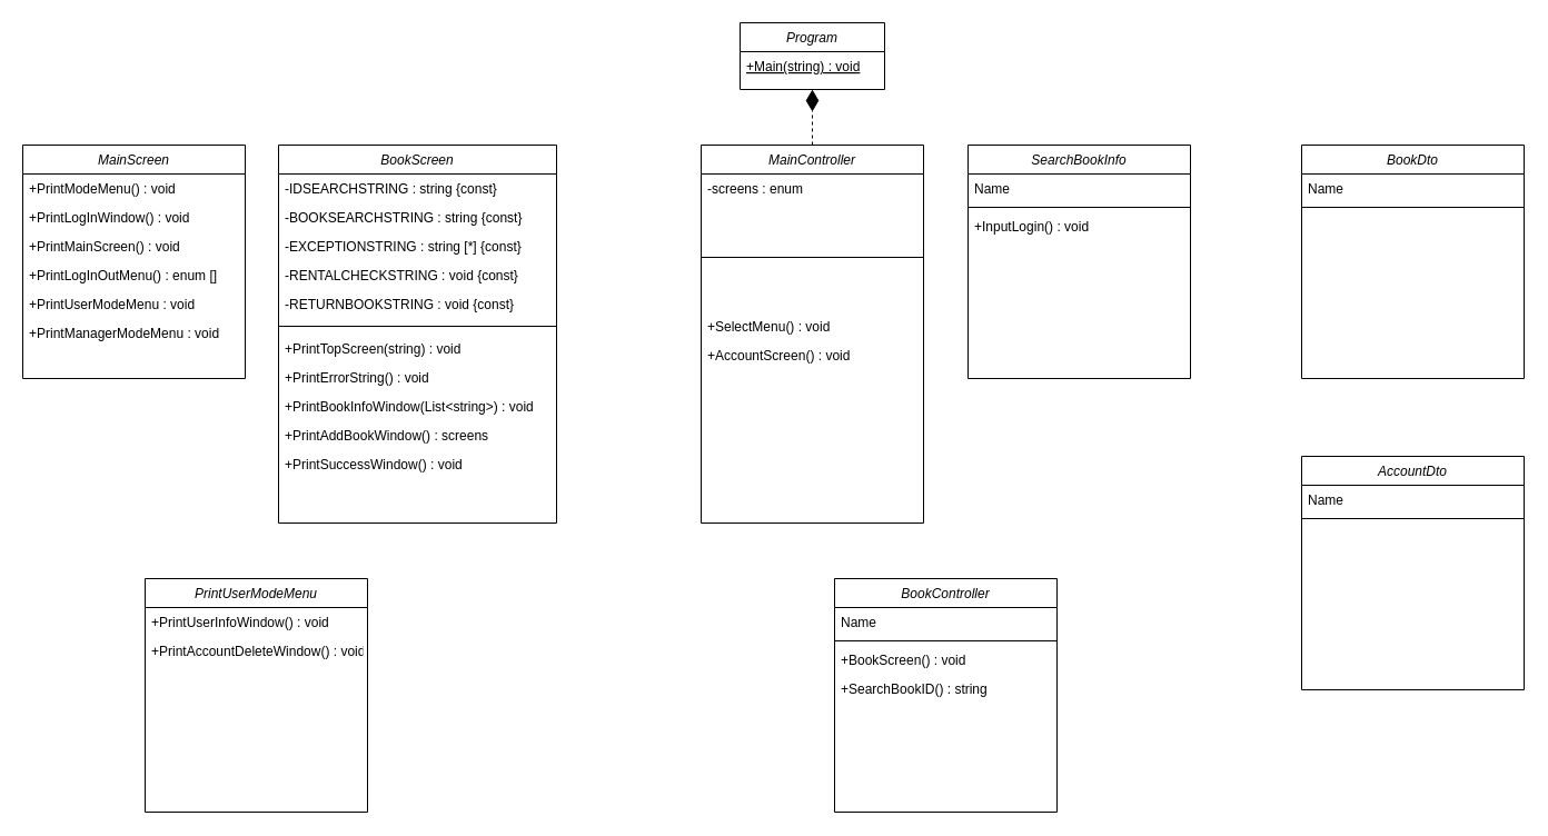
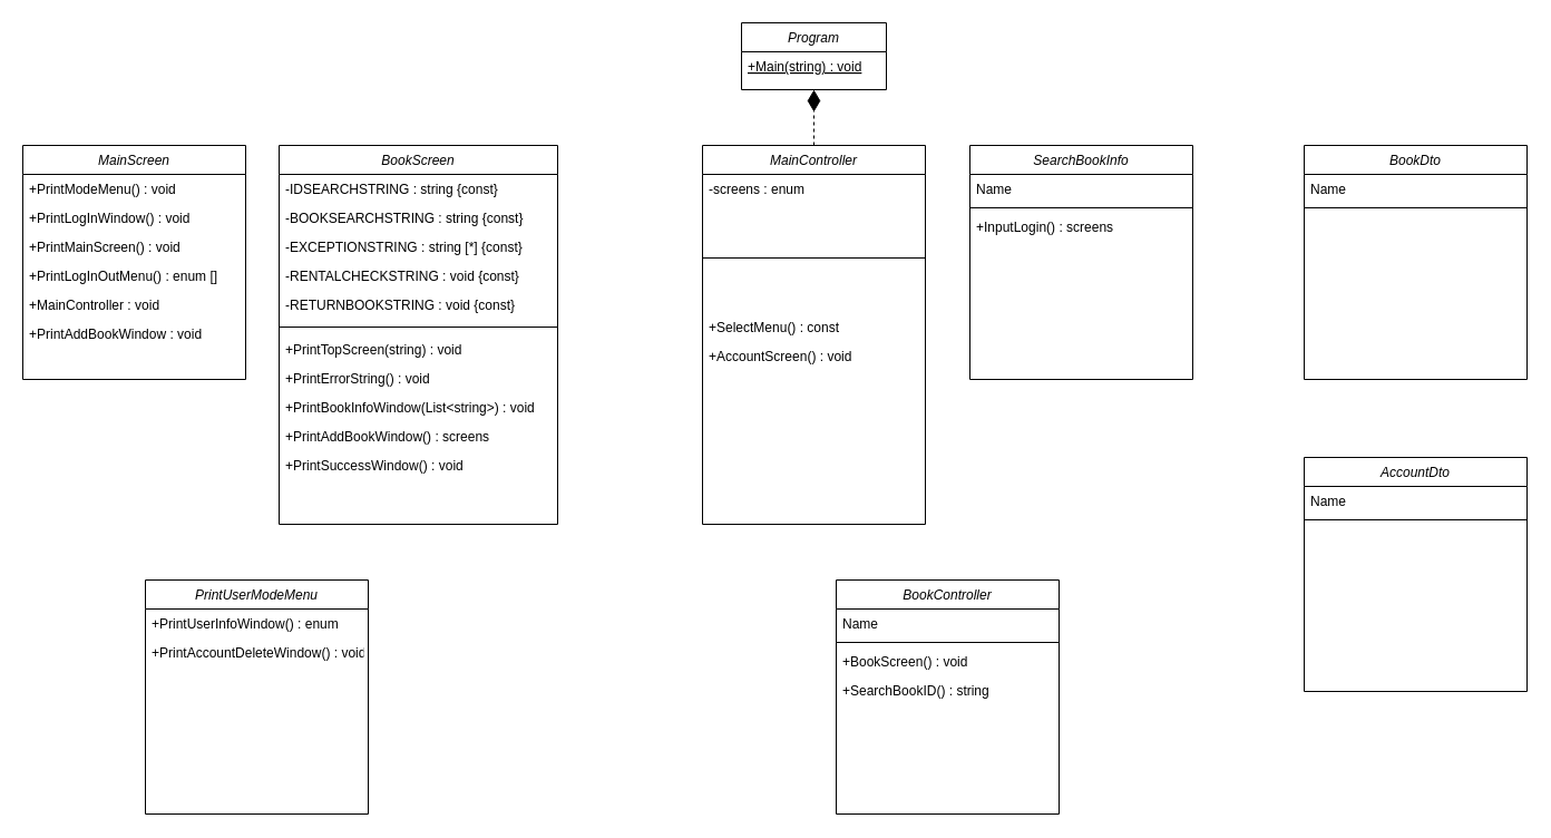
  <mxCell id="0" />
  <mxCell id="1" parent="0" />
  <mxCell id="2" value="MainController" style="swimlane;fontStyle=2;align=center;verticalAlign=top;childLayout=stackLayout;horizontal=1;startSize=26;horizontalStack=0;resizeParent=1;resizeLast=0;collapsible=1;marginBottom=0;rounded=0;shadow=0;strokeWidth=1;" parent="1" vertex="1"><mxGeometry x="630" y="130" width="200" height="340" as="geometry"><mxRectangle x="230" y="140" width="160" height="26" as="alternateBounds" /></mxGeometry></mxCell>
  <mxCell id="3" value="-screens : enum" style="text;align=left;verticalAlign=top;spacingLeft=4;spacingRight=4;overflow=hidden;rotatable=0;points=[[0,0.5],[1,0.5]];portConstraint=eastwest;" parent="2" vertex="1"><mxGeometry y="26" width="200" height="26" as="geometry" /></mxCell>
  <mxCell id="4" value="" style="line;html=1;strokeWidth=1;align=left;verticalAlign=middle;spacingTop=-1;spacingLeft=3;spacingRight=3;rotatable=0;labelPosition=right;points=[];portConstraint=eastwest;" parent="2" vertex="1"><mxGeometry y="52" width="200" height="98" as="geometry" /></mxCell>
- <mxCell id="5" value="+SelectMenu() : void" style="text;align=left;verticalAlign=top;spacingLeft=4;spacingRight=4;overflow=hidden;rotatable=0;points=[[0,0.5],[1,0.5]];portConstraint=eastwest;" vertex="1" parent="2"><mxGeometry y="150" width="200" height="26" as="geometry" /></mxCell>
+ <mxCell id="5" value="+SelectMenu() : const" style="text;align=left;verticalAlign=top;spacingLeft=4;spacingRight=4;overflow=hidden;rotatable=0;points=[[0,0.5],[1,0.5]];portConstraint=eastwest;" vertex="1" parent="2"><mxGeometry y="150" width="200" height="26" as="geometry" /></mxCell>
  <mxCell id="6" value="+AccountScreen() : void" style="text;align=left;verticalAlign=top;spacingLeft=4;spacingRight=4;overflow=hidden;rotatable=0;points=[[0,0.5],[1,0.5]];portConstraint=eastwest;" vertex="1" parent="2"><mxGeometry y="176" width="200" height="26" as="geometry" /></mxCell>
  <mxCell id="7" value="Program" style="swimlane;fontStyle=2;align=center;verticalAlign=top;childLayout=stackLayout;horizontal=1;startSize=26;horizontalStack=0;resizeParent=1;resizeLast=0;collapsible=1;marginBottom=0;rounded=0;shadow=0;strokeWidth=1;" vertex="1" parent="1"><mxGeometry x="665" y="20" width="130" height="60" as="geometry"><mxRectangle x="230" y="140" width="160" height="26" as="alternateBounds" /></mxGeometry></mxCell>
  <mxCell id="8" value="+Main(string) : void" style="text;align=left;verticalAlign=top;spacingLeft=4;spacingRight=4;overflow=hidden;rotatable=0;points=[[0,0.5],[1,0.5]];portConstraint=eastwest;fontStyle=4" vertex="1" parent="7"><mxGeometry y="26" width="130" height="26" as="geometry" /></mxCell>
  <mxCell id="9" value="" style="endArrow=diamondThin;html=1;rounded=0;entryX=0.5;entryY=1;entryDx=0;entryDy=0;endFill=1;endSize=17;strokeColor=#000000;exitX=0.5;exitY=0;exitDx=0;exitDy=0;dashed=1;" edge="1" parent="1" source="2" target="7"><mxGeometry width="50" height="50" relative="1" as="geometry"><mxPoint x="950" y="250" as="sourcePoint" /><mxPoint x="1020" y="210" as="targetPoint" /></mxGeometry></mxCell>
  <mxCell id="10" value="SearchBookInfo" style="swimlane;fontStyle=2;align=center;verticalAlign=top;childLayout=stackLayout;horizontal=1;startSize=26;horizontalStack=0;resizeParent=1;resizeLast=0;collapsible=1;marginBottom=0;rounded=0;shadow=0;strokeWidth=1;" vertex="1" parent="1"><mxGeometry x="870" y="130" width="200" height="210" as="geometry"><mxRectangle x="230" y="140" width="160" height="26" as="alternateBounds" /></mxGeometry></mxCell>
  <mxCell id="11" value="Name" style="text;align=left;verticalAlign=top;spacingLeft=4;spacingRight=4;overflow=hidden;rotatable=0;points=[[0,0.5],[1,0.5]];portConstraint=eastwest;" vertex="1" parent="10"><mxGeometry y="26" width="200" height="26" as="geometry" /></mxCell>
  <mxCell id="12" value="" style="line;html=1;strokeWidth=1;align=left;verticalAlign=middle;spacingTop=-1;spacingLeft=3;spacingRight=3;rotatable=0;labelPosition=right;points=[];portConstraint=eastwest;" vertex="1" parent="10"><mxGeometry y="52" width="200" height="8" as="geometry" /></mxCell>
- <mxCell id="13" value="+InputLogin() : void" style="text;align=left;verticalAlign=top;spacingLeft=4;spacingRight=4;overflow=hidden;rotatable=0;points=[[0,0.5],[1,0.5]];portConstraint=eastwest;" vertex="1" parent="10"><mxGeometry y="60" width="200" height="26" as="geometry" /></mxCell>
+ <mxCell id="13" value="+InputLogin() : screens" style="text;align=left;verticalAlign=top;spacingLeft=4;spacingRight=4;overflow=hidden;rotatable=0;points=[[0,0.5],[1,0.5]];portConstraint=eastwest;" vertex="1" parent="10"><mxGeometry y="60" width="200" height="26" as="geometry" /></mxCell>
  <mxCell id="14" value="BookController" style="swimlane;fontStyle=2;align=center;verticalAlign=top;childLayout=stackLayout;horizontal=1;startSize=26;horizontalStack=0;resizeParent=1;resizeLast=0;collapsible=1;marginBottom=0;rounded=0;shadow=0;strokeWidth=1;" vertex="1" parent="1"><mxGeometry x="750" y="520" width="200" height="210" as="geometry"><mxRectangle x="230" y="140" width="160" height="26" as="alternateBounds" /></mxGeometry></mxCell>
  <mxCell id="15" value="Name" style="text;align=left;verticalAlign=top;spacingLeft=4;spacingRight=4;overflow=hidden;rotatable=0;points=[[0,0.5],[1,0.5]];portConstraint=eastwest;" vertex="1" parent="14"><mxGeometry y="26" width="200" height="26" as="geometry" /></mxCell>
  <mxCell id="16" value="" style="line;html=1;strokeWidth=1;align=left;verticalAlign=middle;spacingTop=-1;spacingLeft=3;spacingRight=3;rotatable=0;labelPosition=right;points=[];portConstraint=eastwest;" vertex="1" parent="14"><mxGeometry y="52" width="200" height="8" as="geometry" /></mxCell>
  <mxCell id="17" value="+BookScreen() : void" style="text;align=left;verticalAlign=top;spacingLeft=4;spacingRight=4;overflow=hidden;rotatable=0;points=[[0,0.5],[1,0.5]];portConstraint=eastwest;" vertex="1" parent="14"><mxGeometry y="60" width="200" height="26" as="geometry" /></mxCell>
  <mxCell id="18" value="+SearchBookID() : string" style="text;align=left;verticalAlign=top;spacingLeft=4;spacingRight=4;overflow=hidden;rotatable=0;points=[[0,0.5],[1,0.5]];portConstraint=eastwest;" vertex="1" parent="14"><mxGeometry y="86" width="200" height="26" as="geometry" /></mxCell>
  <mxCell id="19" value="PrintUserModeMenu" style="swimlane;fontStyle=2;align=center;verticalAlign=top;childLayout=stackLayout;horizontal=1;startSize=26;horizontalStack=0;resizeParent=1;resizeLast=0;collapsible=1;marginBottom=0;rounded=0;shadow=0;strokeWidth=1;" vertex="1" parent="1"><mxGeometry x="130" y="520" width="200" height="210" as="geometry"><mxRectangle x="230" y="140" width="160" height="26" as="alternateBounds" /></mxGeometry></mxCell>
- <mxCell id="20" value="+PrintUserInfoWindow() : void" style="text;align=left;verticalAlign=top;spacingLeft=4;spacingRight=4;overflow=hidden;rotatable=0;points=[[0,0.5],[1,0.5]];portConstraint=eastwest;" vertex="1" parent="19"><mxGeometry y="26" width="200" height="26" as="geometry" /></mxCell>
+ <mxCell id="20" value="+PrintUserInfoWindow() : enum" style="text;align=left;verticalAlign=top;spacingLeft=4;spacingRight=4;overflow=hidden;rotatable=0;points=[[0,0.5],[1,0.5]];portConstraint=eastwest;" vertex="1" parent="19"><mxGeometry y="26" width="200" height="26" as="geometry" /></mxCell>
  <mxCell id="21" value="+PrintAccountDeleteWindow() : void" style="text;align=left;verticalAlign=top;spacingLeft=4;spacingRight=4;overflow=hidden;rotatable=0;points=[[0,0.5],[1,0.5]];portConstraint=eastwest;" vertex="1" parent="19"><mxGeometry y="52" width="200" height="26" as="geometry" /></mxCell>
  <mxCell id="22" value="BookScreen&#10;" style="swimlane;fontStyle=2;align=center;verticalAlign=top;childLayout=stackLayout;horizontal=1;startSize=26;horizontalStack=0;resizeParent=1;resizeLast=0;collapsible=1;marginBottom=0;rounded=0;shadow=0;strokeWidth=1;" vertex="1" parent="1"><mxGeometry x="250" y="130" width="250" height="340" as="geometry"><mxRectangle x="230" y="140" width="160" height="26" as="alternateBounds" /></mxGeometry></mxCell>
  <mxCell id="23" value="-IDSEARCHSTRING : string {const}" style="text;align=left;verticalAlign=top;spacingLeft=4;spacingRight=4;overflow=hidden;rotatable=0;points=[[0,0.5],[1,0.5]];portConstraint=eastwest;" vertex="1" parent="22"><mxGeometry y="26" width="250" height="26" as="geometry" /></mxCell>
  <mxCell id="24" value="-BOOKSEARCHSTRING : string {const}" style="text;align=left;verticalAlign=top;spacingLeft=4;spacingRight=4;overflow=hidden;rotatable=0;points=[[0,0.5],[1,0.5]];portConstraint=eastwest;" vertex="1" parent="22"><mxGeometry y="52" width="250" height="26" as="geometry" /></mxCell>
  <mxCell id="25" value="-EXCEPTIONSTRING : string [*] {const}" style="text;align=left;verticalAlign=top;spacingLeft=4;spacingRight=4;overflow=hidden;rotatable=0;points=[[0,0.5],[1,0.5]];portConstraint=eastwest;" vertex="1" parent="22"><mxGeometry y="78" width="250" height="26" as="geometry" /></mxCell>
  <mxCell id="26" value="-RENTALCHECKSTRING : void {const}" style="text;align=left;verticalAlign=top;spacingLeft=4;spacingRight=4;overflow=hidden;rotatable=0;points=[[0,0.5],[1,0.5]];portConstraint=eastwest;" vertex="1" parent="22"><mxGeometry y="104" width="250" height="26" as="geometry" /></mxCell>
  <mxCell id="27" value="-RETURNBOOKSTRING : void {const}" style="text;align=left;verticalAlign=top;spacingLeft=4;spacingRight=4;overflow=hidden;rotatable=0;points=[[0,0.5],[1,0.5]];portConstraint=eastwest;" vertex="1" parent="22"><mxGeometry y="130" width="250" height="26" as="geometry" /></mxCell>
  <mxCell id="28" value="" style="line;html=1;strokeWidth=1;align=left;verticalAlign=middle;spacingTop=-1;spacingLeft=3;spacingRight=3;rotatable=0;labelPosition=right;points=[];portConstraint=eastwest;" vertex="1" parent="22"><mxGeometry y="156" width="250" height="14" as="geometry" /></mxCell>
  <mxCell id="29" value="+PrintTopScreen(string) : void" style="text;align=left;verticalAlign=top;spacingLeft=4;spacingRight=4;overflow=hidden;rotatable=0;points=[[0,0.5],[1,0.5]];portConstraint=eastwest;" vertex="1" parent="22"><mxGeometry y="170" width="250" height="26" as="geometry" /></mxCell>
  <mxCell id="30" value="+PrintErrorString() : void" style="text;align=left;verticalAlign=top;spacingLeft=4;spacingRight=4;overflow=hidden;rotatable=0;points=[[0,0.5],[1,0.5]];portConstraint=eastwest;" vertex="1" parent="22"><mxGeometry y="196" width="250" height="26" as="geometry" /></mxCell>
  <mxCell id="31" value="+PrintBookInfoWindow(List&lt;string&gt;) : void" style="text;align=left;verticalAlign=top;spacingLeft=4;spacingRight=4;overflow=hidden;rotatable=0;points=[[0,0.5],[1,0.5]];portConstraint=eastwest;" vertex="1" parent="22"><mxGeometry y="222" width="250" height="26" as="geometry" /></mxCell>
  <mxCell id="32" value="+PrintAddBookWindow() : screens" style="text;align=left;verticalAlign=top;spacingLeft=4;spacingRight=4;overflow=hidden;rotatable=0;points=[[0,0.5],[1,0.5]];portConstraint=eastwest;" vertex="1" parent="22"><mxGeometry y="248" width="250" height="26" as="geometry" /></mxCell>
  <mxCell id="33" value="+PrintSuccessWindow() : void" style="text;align=left;verticalAlign=top;spacingLeft=4;spacingRight=4;overflow=hidden;rotatable=0;points=[[0,0.5],[1,0.5]];portConstraint=eastwest;" vertex="1" parent="22"><mxGeometry y="274" width="250" height="26" as="geometry" /></mxCell>
  <mxCell id="34" value="BookDto" style="swimlane;fontStyle=2;align=center;verticalAlign=top;childLayout=stackLayout;horizontal=1;startSize=26;horizontalStack=0;resizeParent=1;resizeLast=0;collapsible=1;marginBottom=0;rounded=0;shadow=0;strokeWidth=1;" vertex="1" parent="1"><mxGeometry x="1170" y="130" width="200" height="210" as="geometry"><mxRectangle x="230" y="140" width="160" height="26" as="alternateBounds" /></mxGeometry></mxCell>
  <mxCell id="35" value="Name" style="text;align=left;verticalAlign=top;spacingLeft=4;spacingRight=4;overflow=hidden;rotatable=0;points=[[0,0.5],[1,0.5]];portConstraint=eastwest;" vertex="1" parent="34"><mxGeometry y="26" width="200" height="26" as="geometry" /></mxCell>
  <mxCell id="36" value="" style="line;html=1;strokeWidth=1;align=left;verticalAlign=middle;spacingTop=-1;spacingLeft=3;spacingRight=3;rotatable=0;labelPosition=right;points=[];portConstraint=eastwest;" vertex="1" parent="34"><mxGeometry y="52" width="200" height="8" as="geometry" /></mxCell>
  <mxCell id="37" value="AccountDto" style="swimlane;fontStyle=2;align=center;verticalAlign=top;childLayout=stackLayout;horizontal=1;startSize=26;horizontalStack=0;resizeParent=1;resizeLast=0;collapsible=1;marginBottom=0;rounded=0;shadow=0;strokeWidth=1;" vertex="1" parent="1"><mxGeometry x="1170" y="410" width="200" height="210" as="geometry"><mxRectangle x="230" y="140" width="160" height="26" as="alternateBounds" /></mxGeometry></mxCell>
  <mxCell id="38" value="Name" style="text;align=left;verticalAlign=top;spacingLeft=4;spacingRight=4;overflow=hidden;rotatable=0;points=[[0,0.5],[1,0.5]];portConstraint=eastwest;" vertex="1" parent="37"><mxGeometry y="26" width="200" height="26" as="geometry" /></mxCell>
  <mxCell id="39" value="" style="line;html=1;strokeWidth=1;align=left;verticalAlign=middle;spacingTop=-1;spacingLeft=3;spacingRight=3;rotatable=0;labelPosition=right;points=[];portConstraint=eastwest;" vertex="1" parent="37"><mxGeometry y="52" width="200" height="8" as="geometry" /></mxCell>
  <mxCell id="40" value="MainScreen" style="swimlane;fontStyle=2;align=center;verticalAlign=top;childLayout=stackLayout;horizontal=1;startSize=26;horizontalStack=0;resizeParent=1;resizeLast=0;collapsible=1;marginBottom=0;rounded=0;shadow=0;strokeWidth=1;" vertex="1" parent="1"><mxGeometry x="20" y="130" width="200" height="210" as="geometry"><mxRectangle x="230" y="140" width="160" height="26" as="alternateBounds" /></mxGeometry></mxCell>
  <mxCell id="41" value="+PrintModeMenu() : void" style="text;align=left;verticalAlign=top;spacingLeft=4;spacingRight=4;overflow=hidden;rotatable=0;points=[[0,0.5],[1,0.5]];portConstraint=eastwest;" vertex="1" parent="40"><mxGeometry y="26" width="200" height="26" as="geometry" /></mxCell>
  <mxCell id="42" value="+PrintLogInWindow() : void" style="text;align=left;verticalAlign=top;spacingLeft=4;spacingRight=4;overflow=hidden;rotatable=0;points=[[0,0.5],[1,0.5]];portConstraint=eastwest;" vertex="1" parent="40"><mxGeometry y="52" width="200" height="26" as="geometry" /></mxCell>
  <mxCell id="43" value="+PrintMainScreen() : void " style="text;align=left;verticalAlign=top;spacingLeft=4;spacingRight=4;overflow=hidden;rotatable=0;points=[[0,0.5],[1,0.5]];portConstraint=eastwest;" vertex="1" parent="40"><mxGeometry y="78" width="200" height="26" as="geometry" /></mxCell>
  <mxCell id="44" value="+PrintLogInOutMenu() : enum []" style="text;align=left;verticalAlign=top;spacingLeft=4;spacingRight=4;overflow=hidden;rotatable=0;points=[[0,0.5],[1,0.5]];portConstraint=eastwest;" vertex="1" parent="40"><mxGeometry y="104" width="200" height="26" as="geometry" /></mxCell>
- <mxCell id="45" value="+PrintUserModeMenu : void" style="text;align=left;verticalAlign=top;spacingLeft=4;spacingRight=4;overflow=hidden;rotatable=0;points=[[0,0.5],[1,0.5]];portConstraint=eastwest;" vertex="1" parent="40"><mxGeometry y="130" width="200" height="26" as="geometry" /></mxCell>
- <mxCell id="46" value="+PrintManagerModeMenu : void" style="text;align=left;verticalAlign=top;spacingLeft=4;spacingRight=4;overflow=hidden;rotatable=0;points=[[0,0.5],[1,0.5]];portConstraint=eastwest;" vertex="1" parent="40"><mxGeometry y="156" width="200" height="26" as="geometry" /></mxCell>
+ <mxCell id="45" value="+MainController : void" style="text;align=left;verticalAlign=top;spacingLeft=4;spacingRight=4;overflow=hidden;rotatable=0;points=[[0,0.5],[1,0.5]];portConstraint=eastwest;" vertex="1" parent="40"><mxGeometry y="130" width="200" height="26" as="geometry" /></mxCell>
+ <mxCell id="46" value="+PrintAddBookWindow : void" style="text;align=left;verticalAlign=top;spacingLeft=4;spacingRight=4;overflow=hidden;rotatable=0;points=[[0,0.5],[1,0.5]];portConstraint=eastwest;" vertex="1" parent="40"><mxGeometry y="156" width="200" height="26" as="geometry" /></mxCell>
